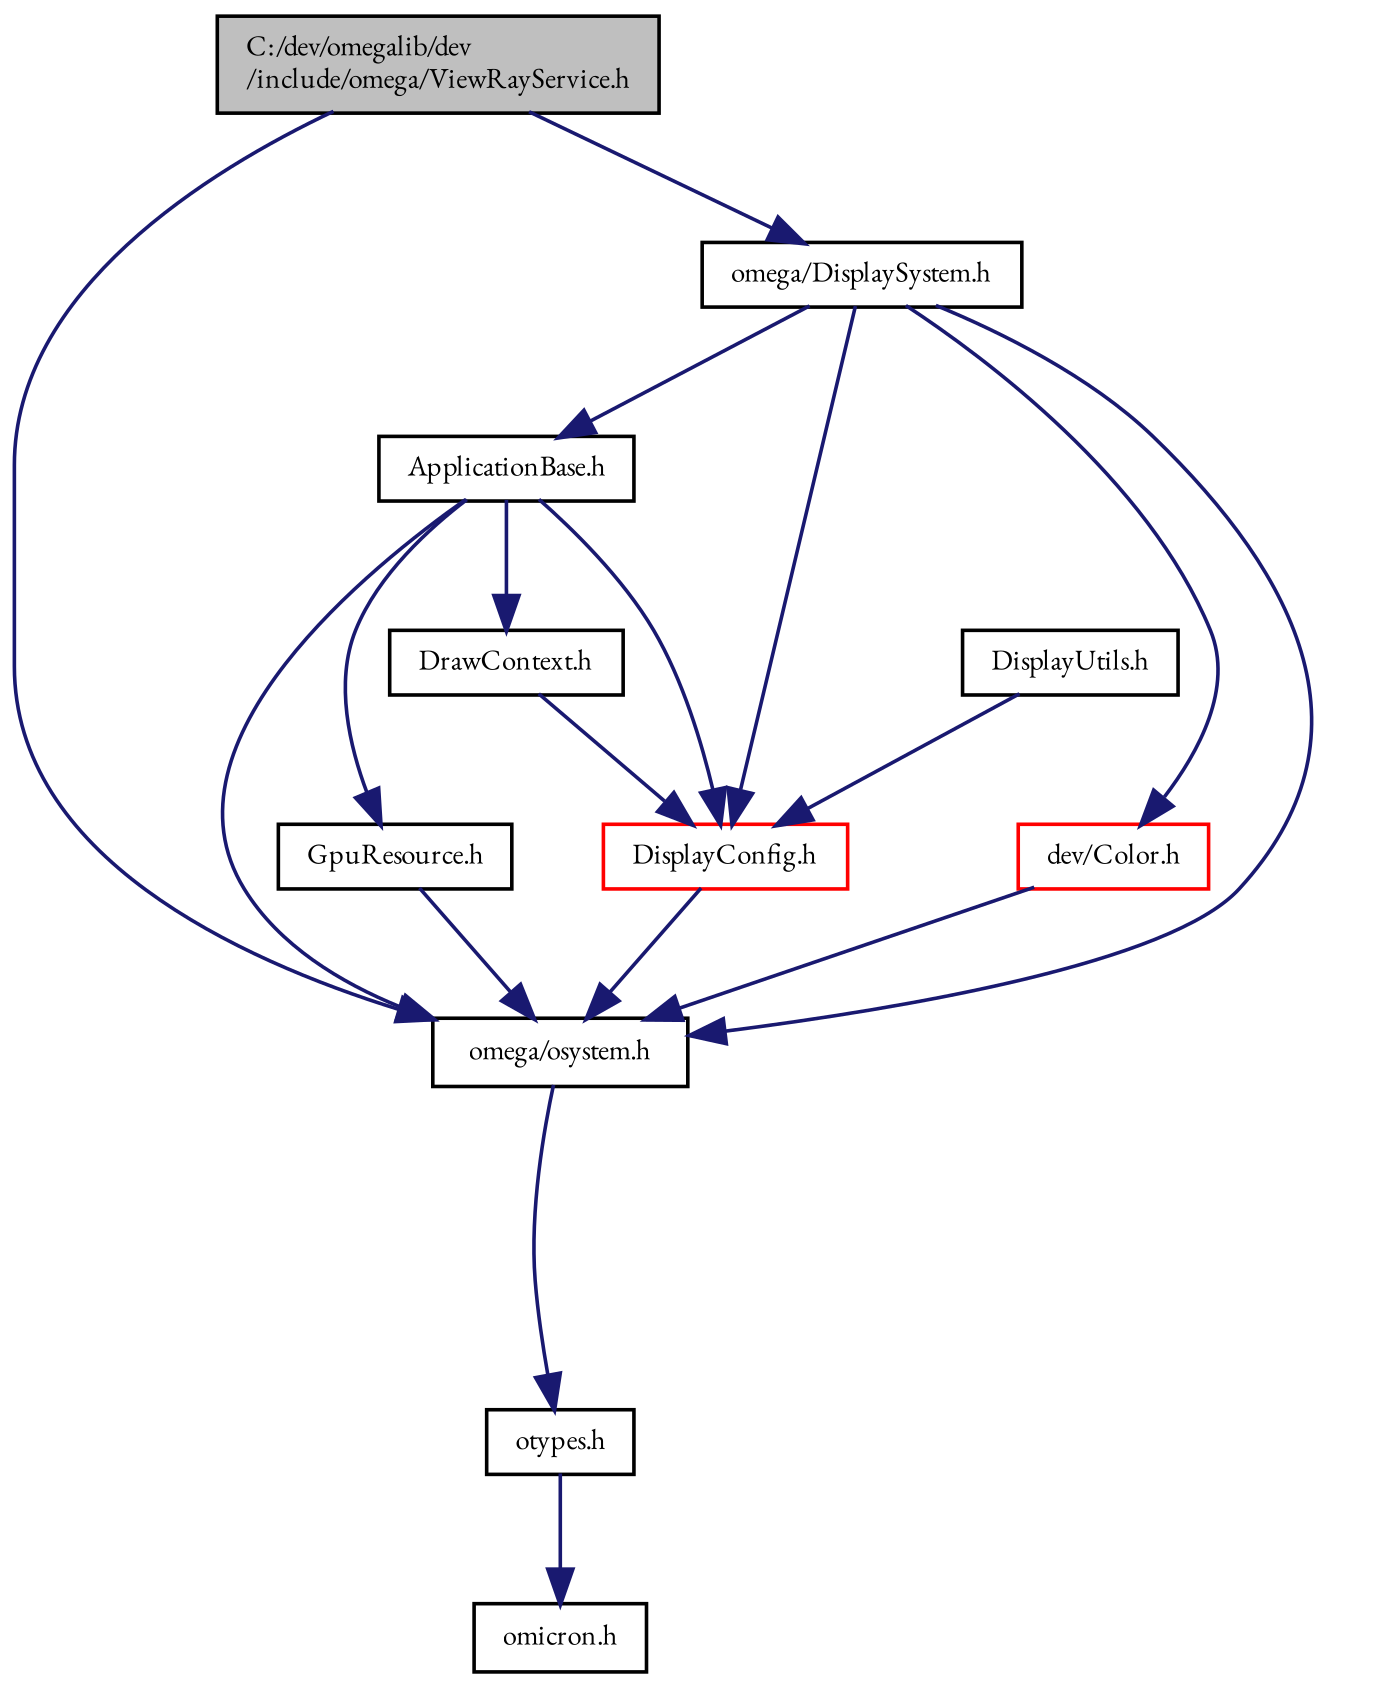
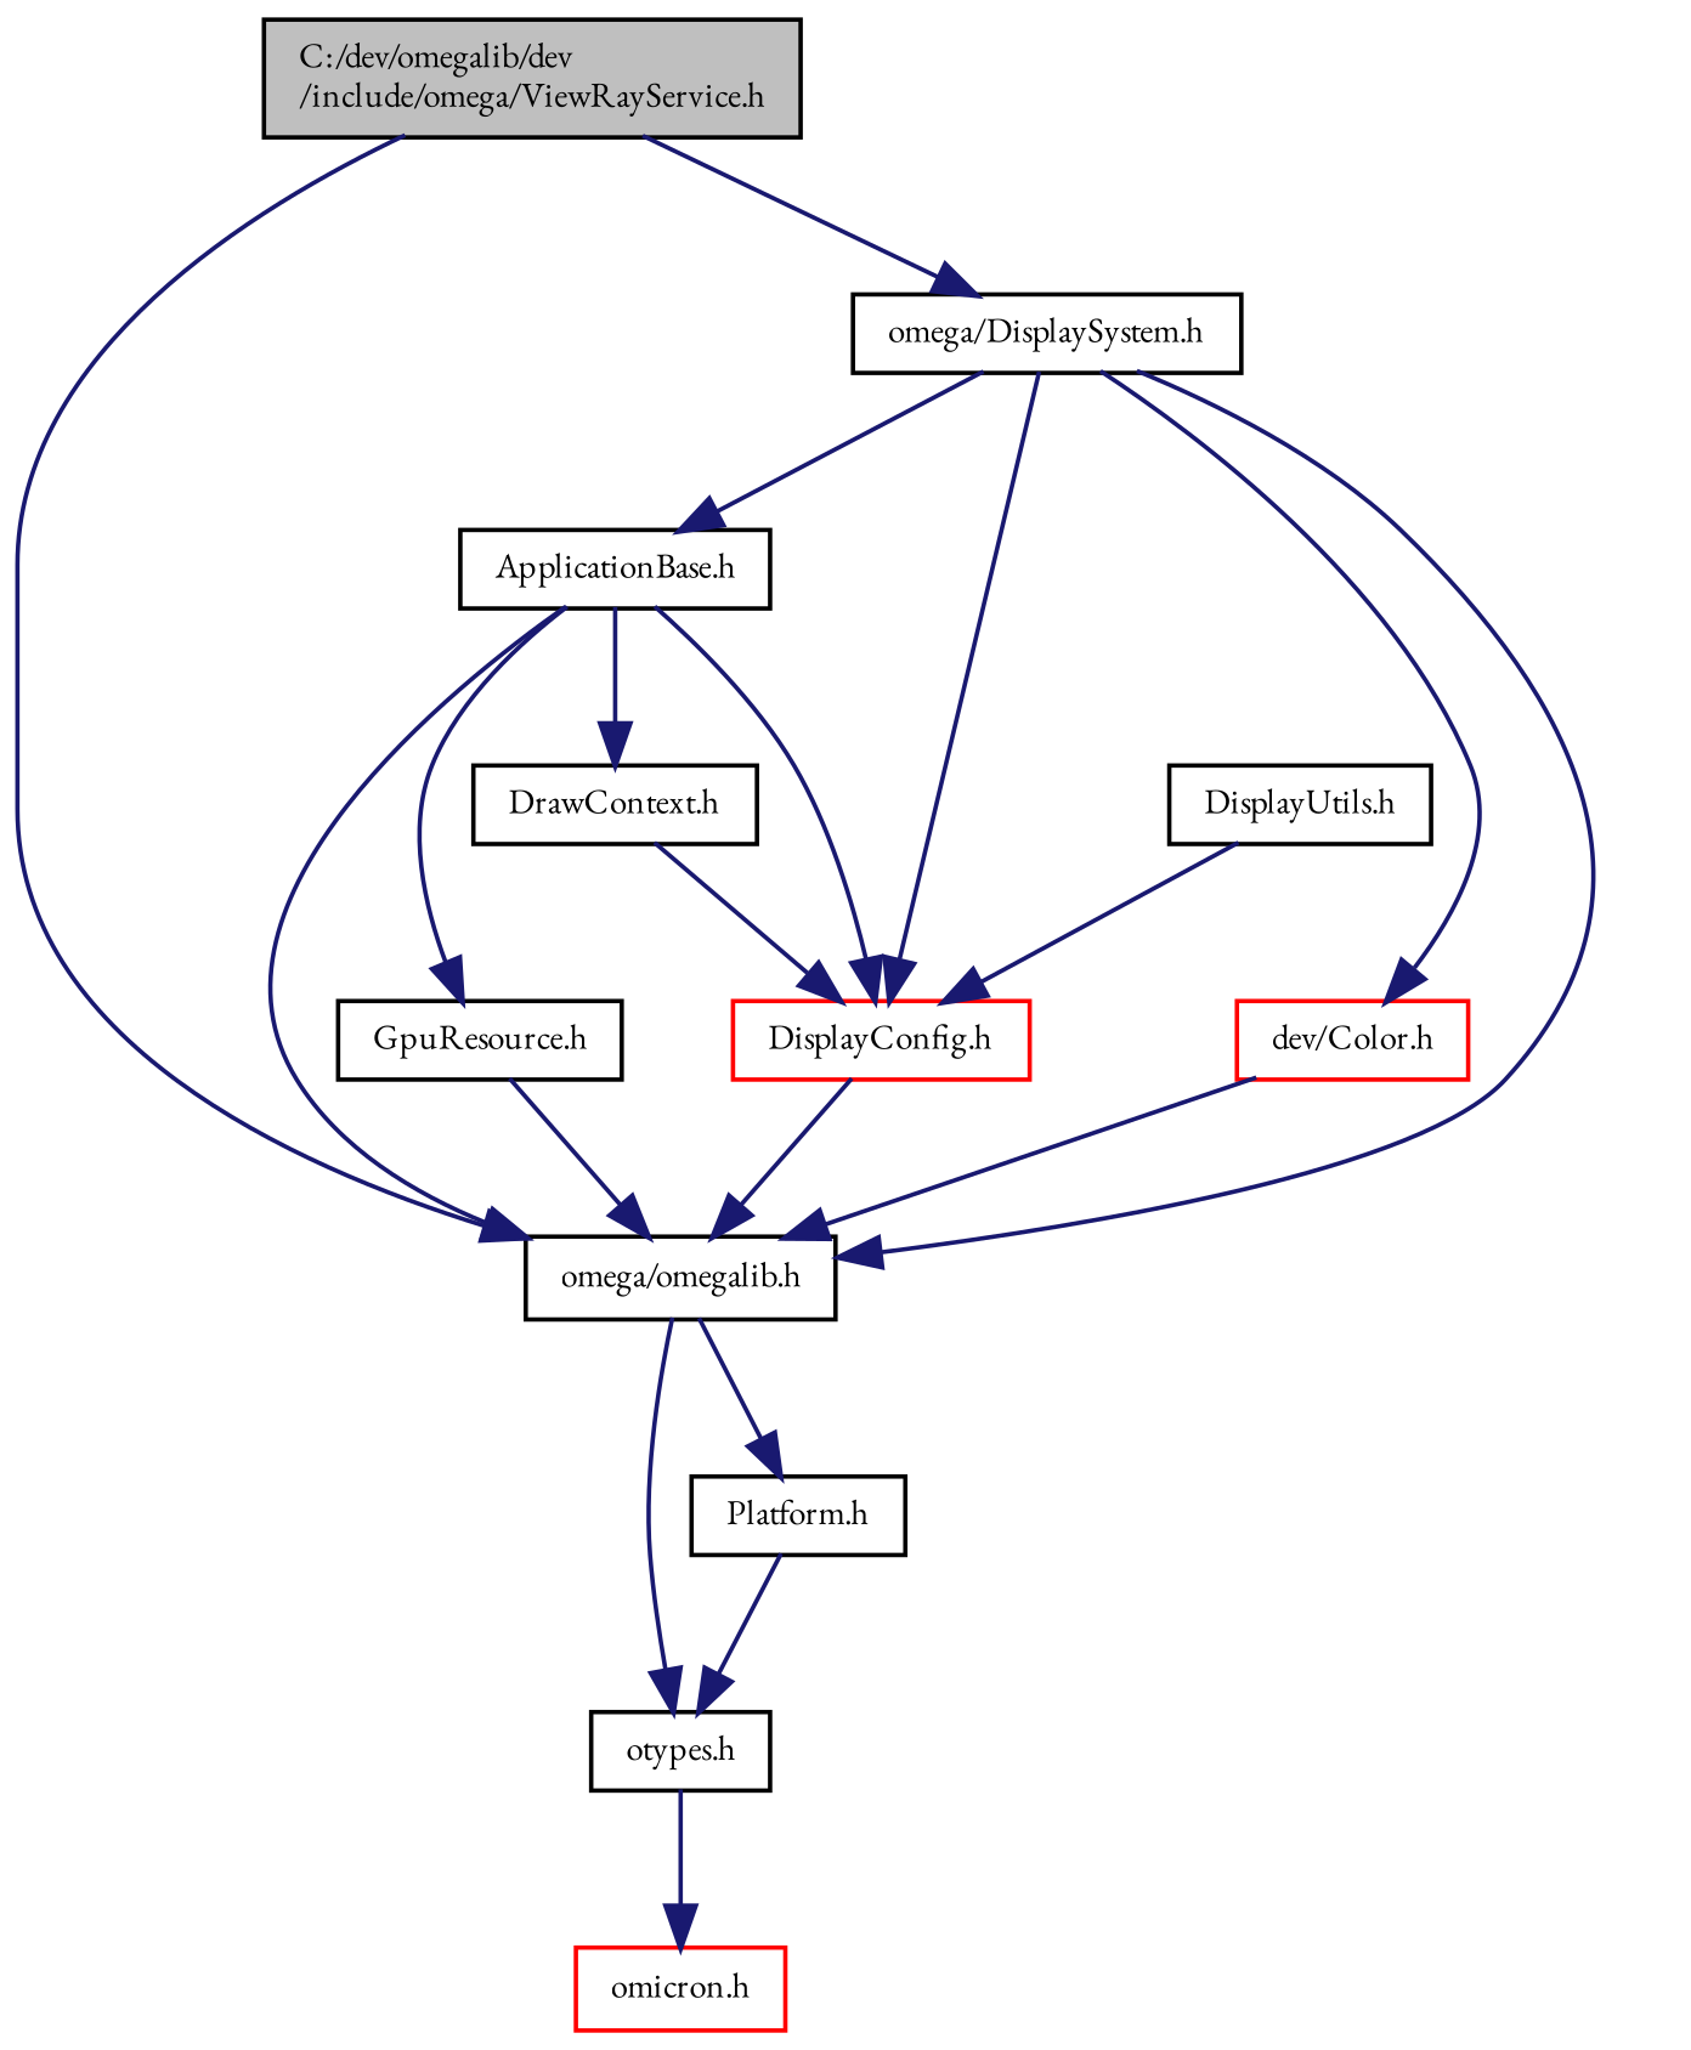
  digraph {
    fontname="EB Garamond"
    node [color=black fontname="EB Garamond" fontsize=8 shape=record]
    edge [color=midnightblue fontname="EB Garamond" fontsize=8 labelfontname="FreeSans.ttf" labelfontsize=8 style=solid]
    n1 [fillcolor=grey75 fontcolor=black height=0.2 label="C:/dev/omegalib/dev\l/include/omega/ViewRayService.h" style=filled width=0.4]
-   n2 [height=0.2 label="omega/osystem.h" width=0.4]
+   n2 [height=0.2 label="omega/omegalib.h" width=0.4]
    n3 [height=0.2 label="omega/DisplaySystem.h" width=0.4]
    n4 [height=0.2 label="otypes.h" width=0.4]
+   n5 [height=0.2 label="Platform.h" width=0.4]
    n6 [height=0.2 label="ApplicationBase.h" width=0.4]
    n7 [color=red height=0.2 label="dev/Color.h" width=0.4]
    n8 [color=red height=0.2 label="DisplayConfig.h" width=0.4]
-   n9 [height=0.2 label="omicron.h" width=0.4]
+   n9 [color=red height=0.2 label="omicron.h" width=0.4]
    n10 [height=0.2 label="GpuResource.h" width=0.4]
    n11 [height=0.2 label="DrawContext.h" width=0.4]
    n12 [height=0.2 label="DisplayUtils.h" width=0.4]
    n1 -> n2
    n1 -> n3
    n2 -> n4
+   n2 -> n5
    n3 -> n2
    n3 -> n6
    n3 -> n7
    n3 -> n8
    n4 -> n9
+   n5 -> n4
    n6 -> n2
    n6 -> n8
    n6 -> n10
    n6 -> n11
    n7 -> n2
    n8 -> n2
    n10 -> n2
    n11 -> n8
    n12 -> n8
  }
